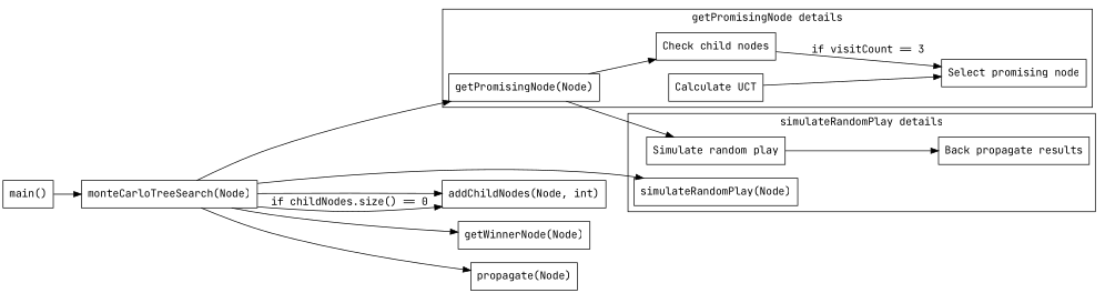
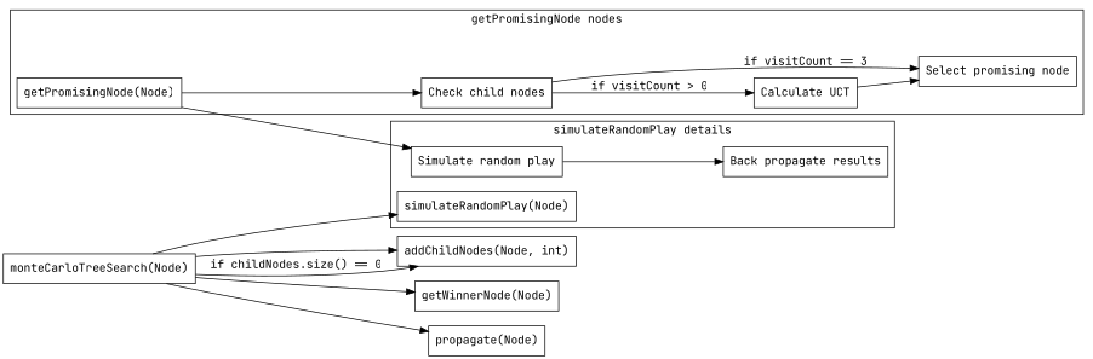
  digraph {
    fontname="JetBrains Mono"
    rankdir=LR
    node [fontname="JetBrains Mono" shape=rectangle]
    edge [fontname="JetBrains Mono"]
    n1 [label="getPromisingNode(Node)"]
    n2 [label="Check child nodes"]
    n3 [label="Calculate UCT"]
    n4 [label="Select promising node"]
    n5 [label="simulateRandomPlay(Node)"]
    n6 [label="Simulate random play"]
    n7 [label="Back propagate results"]
-   n8 [label="main()"]
    n9 [label="monteCarloTreeSearch(Node)"]
    n10 [label="addChildNodes(Node, int)"]
    n11 [label="getWinnerNode(Node)"]
    n12 [label="propagate(Node)"]
    subgraph cluster_1 {
-     label="getPromisingNode details"
+     label="getPromisingNode nodes"
      n1
      n2
      n3
      n4
    }
    subgraph cluster_2 {
      label="simulateRandomPlay details"
      n5
      n6
      n7
    }
    n1 -> n2
    n1 -> n6
+   n2 -> n3 [label="if visitCount > 0"]
    n2 -> n4 [label="if visitCount == 3"]
    n3 -> n4
    n6 -> n7
-   n8 -> n9
-   n9 -> n1
    n9 -> n5
    n9 -> n10
    n9 -> n10 [label="if childNodes.size() == 0"]
    n9 -> n11
    n9 -> n12
  }
